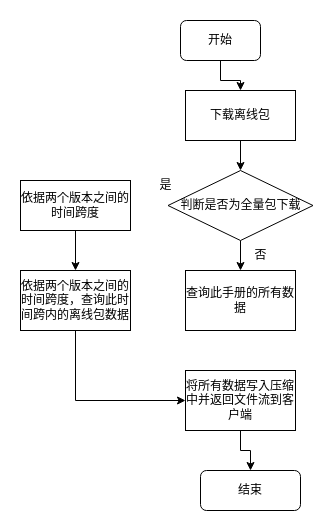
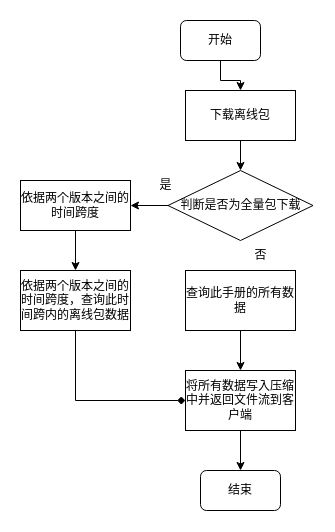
  <mxCell id="0" />
  <mxCell id="1" parent="0" />
  <mxCell id="2" style="edgeStyle=orthogonalEdgeStyle;rounded=0;orthogonalLoop=1;jettySize=auto;html=1;" edge="1" parent="1" source="3" target="8"><mxGeometry relative="1" as="geometry" /></mxCell>
  <mxCell id="3" value="下载离线包" style="rounded=0;whiteSpace=wrap;html=1;" vertex="1" parent="1"><mxGeometry x="185" y="90" width="110" height="50" as="geometry" /></mxCell>
  <mxCell id="4" style="edgeStyle=orthogonalEdgeStyle;rounded=0;orthogonalLoop=1;jettySize=auto;html=1;entryX=0.5;entryY=0;entryDx=0;entryDy=0;" edge="1" parent="1" source="5" target="3"><mxGeometry relative="1" as="geometry" /></mxCell>
  <mxCell id="5" value="开始" style="rounded=1;whiteSpace=wrap;html=1;" vertex="1" parent="1"><mxGeometry x="180" y="20" width="80" height="40" as="geometry" /></mxCell>
- <mxCell id="7" style="edgeStyle=orthogonalEdgeStyle;rounded=0;orthogonalLoop=1;jettySize=auto;html=1;entryX=0.5;entryY=0;entryDx=0;entryDy=0;" edge="1" parent="1" source="8" target="18"><mxGeometry relative="1" as="geometry" /></mxCell>
+ <mxCell id="6" style="edgeStyle=orthogonalEdgeStyle;rounded=0;orthogonalLoop=1;jettySize=auto;html=1;entryX=1;entryY=0.5;entryDx=0;entryDy=0;" edge="1" parent="1" source="8" target="10"><mxGeometry relative="1" as="geometry" /></mxCell>
  <mxCell id="8" value="判断是否为全量包下载" style="rhombus;whiteSpace=wrap;html=1;" vertex="1" parent="1"><mxGeometry x="167.5" y="170" width="145" height="70" as="geometry" /></mxCell>
  <mxCell id="9" style="edgeStyle=orthogonalEdgeStyle;rounded=0;orthogonalLoop=1;jettySize=auto;html=1;entryX=0.5;entryY=0;entryDx=0;entryDy=0;" edge="1" parent="1" source="10" target="13"><mxGeometry relative="1" as="geometry" /></mxCell>
  <mxCell id="10" value="依据两个版本之间的时间跨度" style="rounded=0;whiteSpace=wrap;html=1;" vertex="1" parent="1"><mxGeometry x="20" y="180" width="110" height="50" as="geometry" /></mxCell>
  <mxCell id="11" value="是" style="text;html=1;align=center;verticalAlign=middle;resizable=0;points=[];autosize=1;strokeColor=none;fillColor=none;" vertex="1" parent="1"><mxGeometry x="145" y="170" width="40" height="30" as="geometry" /></mxCell>
- <mxCell id="12" style="edgeStyle=orthogonalEdgeStyle;rounded=0;orthogonalLoop=1;jettySize=auto;html=1;entryX=0;entryY=0.5;entryDx=0;entryDy=0;exitX=0.5;exitY=1;exitDx=0;exitDy=0;" edge="1" parent="1" source="13" target="15"><mxGeometry relative="1" as="geometry" /></mxCell>
+ <mxCell id="12" style="edgeStyle=orthogonalEdgeStyle;rounded=0;orthogonalLoop=1;jettySize=auto;html=1;entryX=0;entryY=0.5;entryDx=0;entryDy=0;exitX=0.5;exitY=1;exitDx=0;exitDy=0;endArrow=diamond;" edge="1" parent="1" source="13" target="15"><mxGeometry relative="1" as="geometry" /></mxCell>
  <mxCell id="13" value="依据两个版本之间的时间跨度，查询此时间跨内的离线包数据" style="rounded=0;whiteSpace=wrap;html=1;" vertex="1" parent="1"><mxGeometry x="20" y="270" width="110" height="60" as="geometry" /></mxCell>
  <mxCell id="14" style="edgeStyle=orthogonalEdgeStyle;rounded=0;orthogonalLoop=1;jettySize=auto;html=1;entryX=0.5;entryY=0;entryDx=0;entryDy=0;" edge="1" parent="1" source="15" target="16"><mxGeometry relative="1" as="geometry" /></mxCell>
  <mxCell id="15" value="将所有数据写入压缩中并返回文件流到客户端" style="rounded=0;whiteSpace=wrap;html=1;" vertex="1" parent="1"><mxGeometry x="185" y="370" width="110" height="60" as="geometry" /></mxCell>
- <mxCell id="16" value="结束" style="rounded=1;whiteSpace=wrap;html=1;" vertex="1" parent="1"><mxGeometry x="200" y="470" width="100" height="40" as="geometry" /></mxCell>
+ <mxCell id="16" value="结束" style="rounded=1;whiteSpace=wrap;html=1;" vertex="1" parent="1"><mxGeometry x="200" y="470" width="80" height="40" as="geometry" /></mxCell>
+ <mxCell id="17" style="edgeStyle=orthogonalEdgeStyle;rounded=0;orthogonalLoop=1;jettySize=auto;html=1;entryX=0.5;entryY=0;entryDx=0;entryDy=0;" edge="1" parent="1" source="18" target="15"><mxGeometry relative="1" as="geometry" /></mxCell>
  <mxCell id="18" value="查询此手册的所有数据" style="rounded=0;whiteSpace=wrap;html=1;" vertex="1" parent="1"><mxGeometry x="185" y="270" width="110" height="60" as="geometry" /></mxCell>
  <mxCell id="19" value="否" style="text;html=1;align=center;verticalAlign=middle;resizable=0;points=[];autosize=1;strokeColor=none;fillColor=none;" vertex="1" parent="1"><mxGeometry x="240" y="240" width="40" height="30" as="geometry" /></mxCell>
